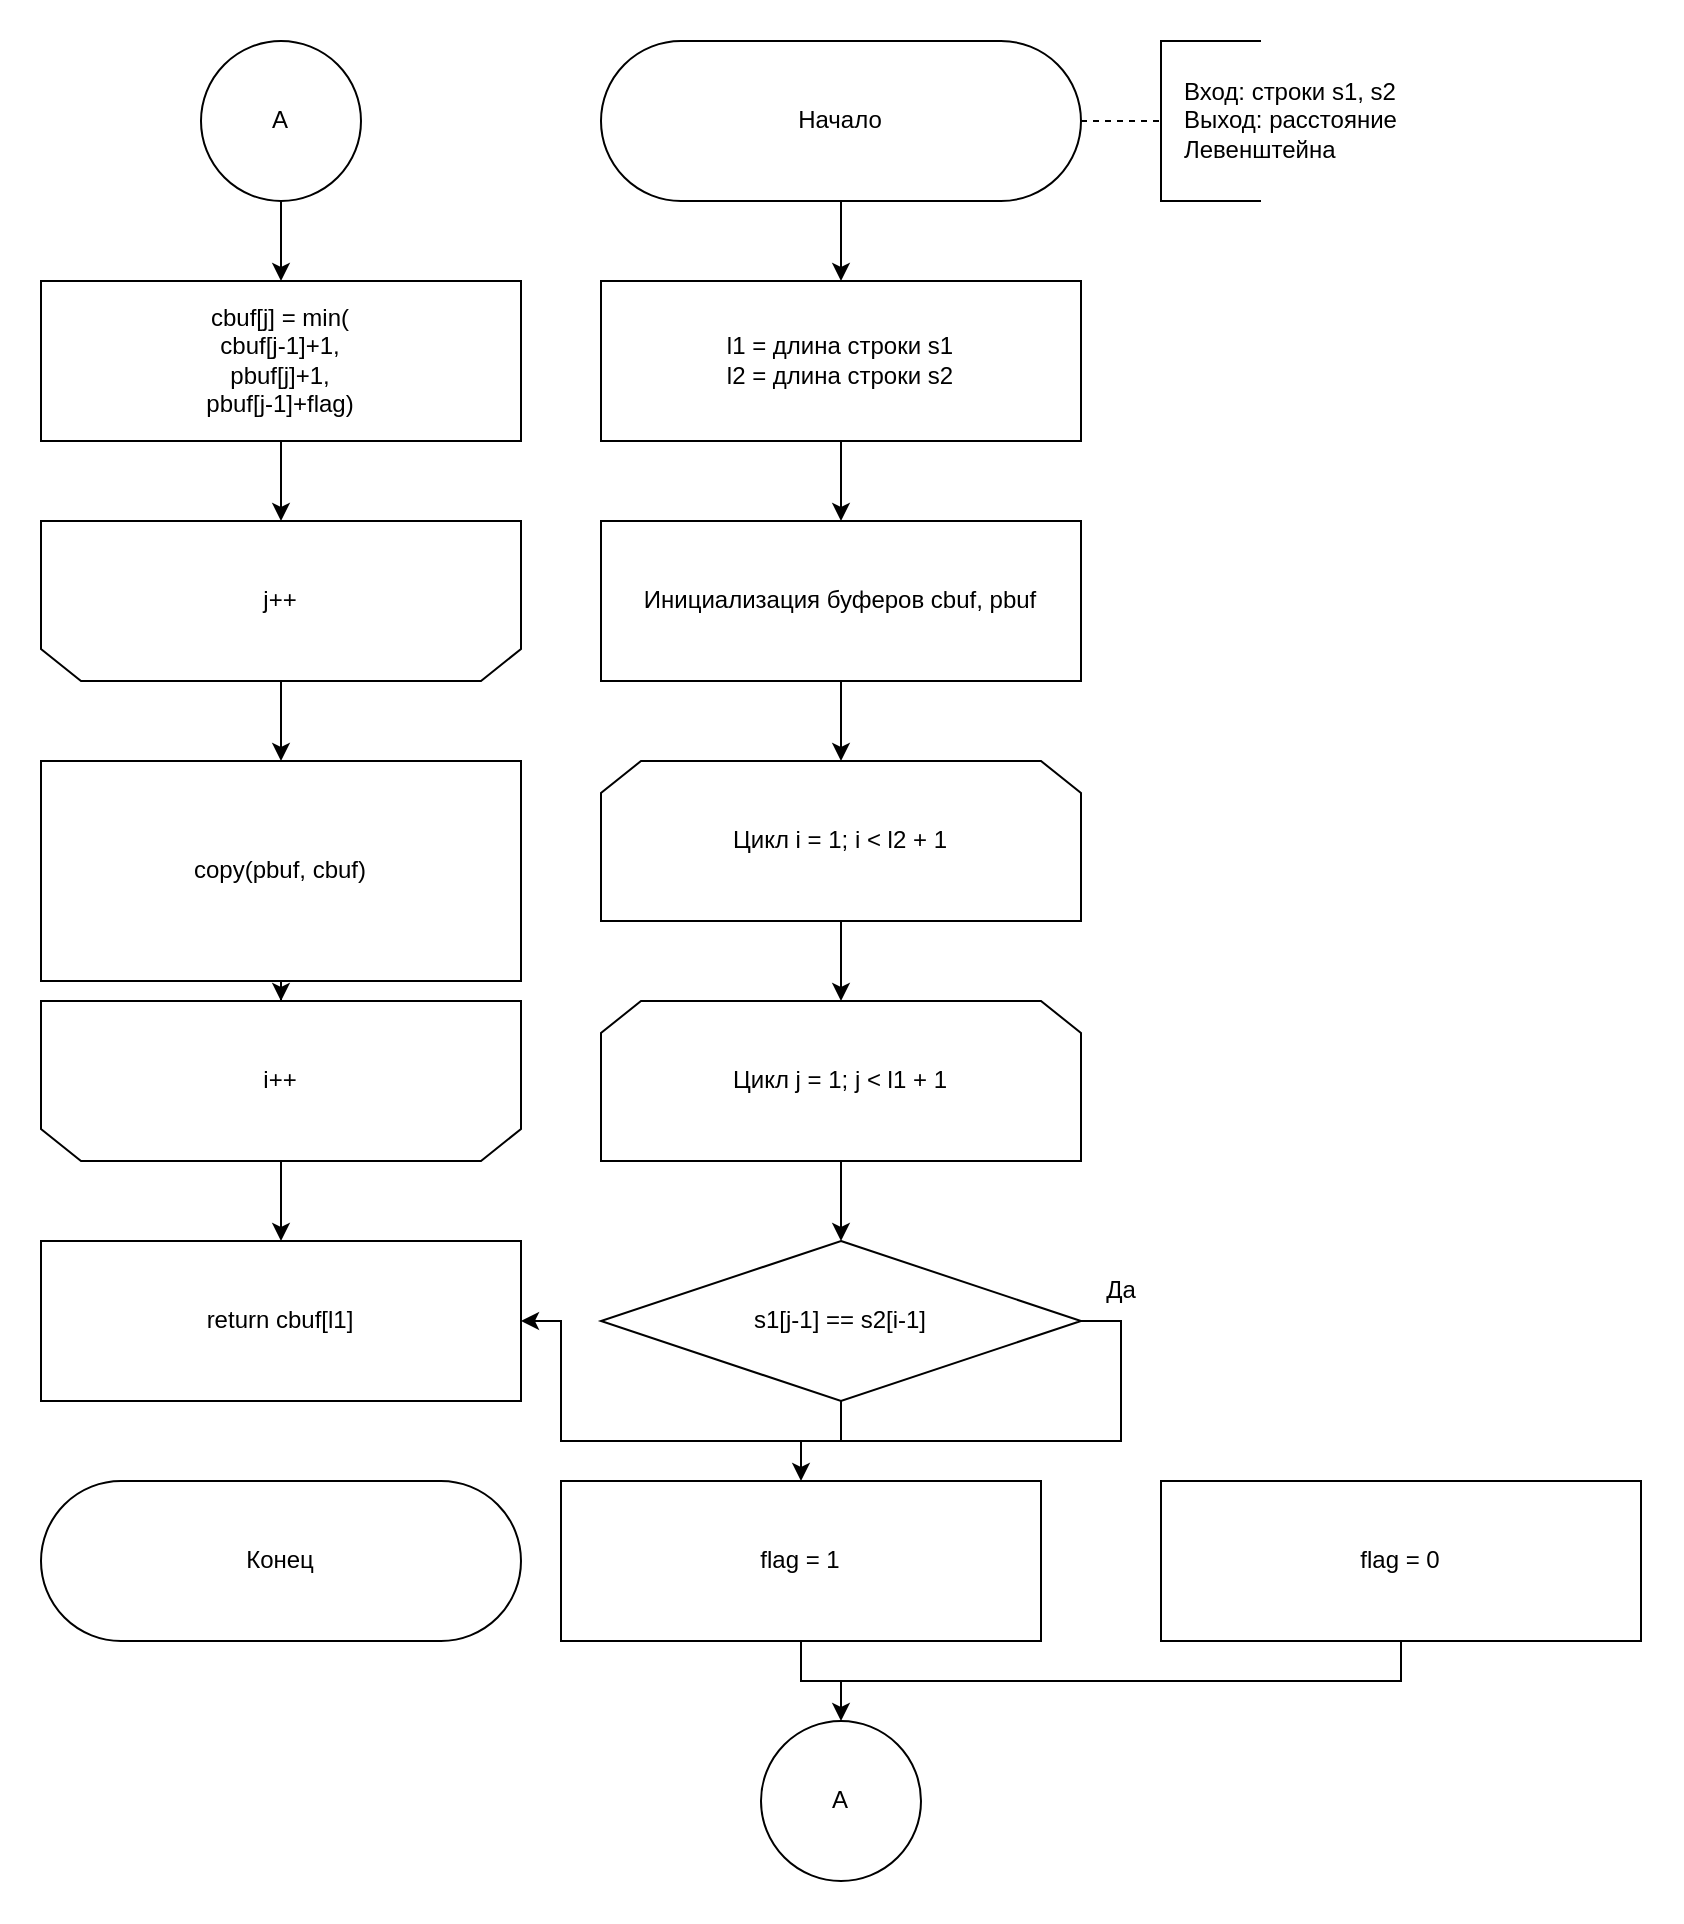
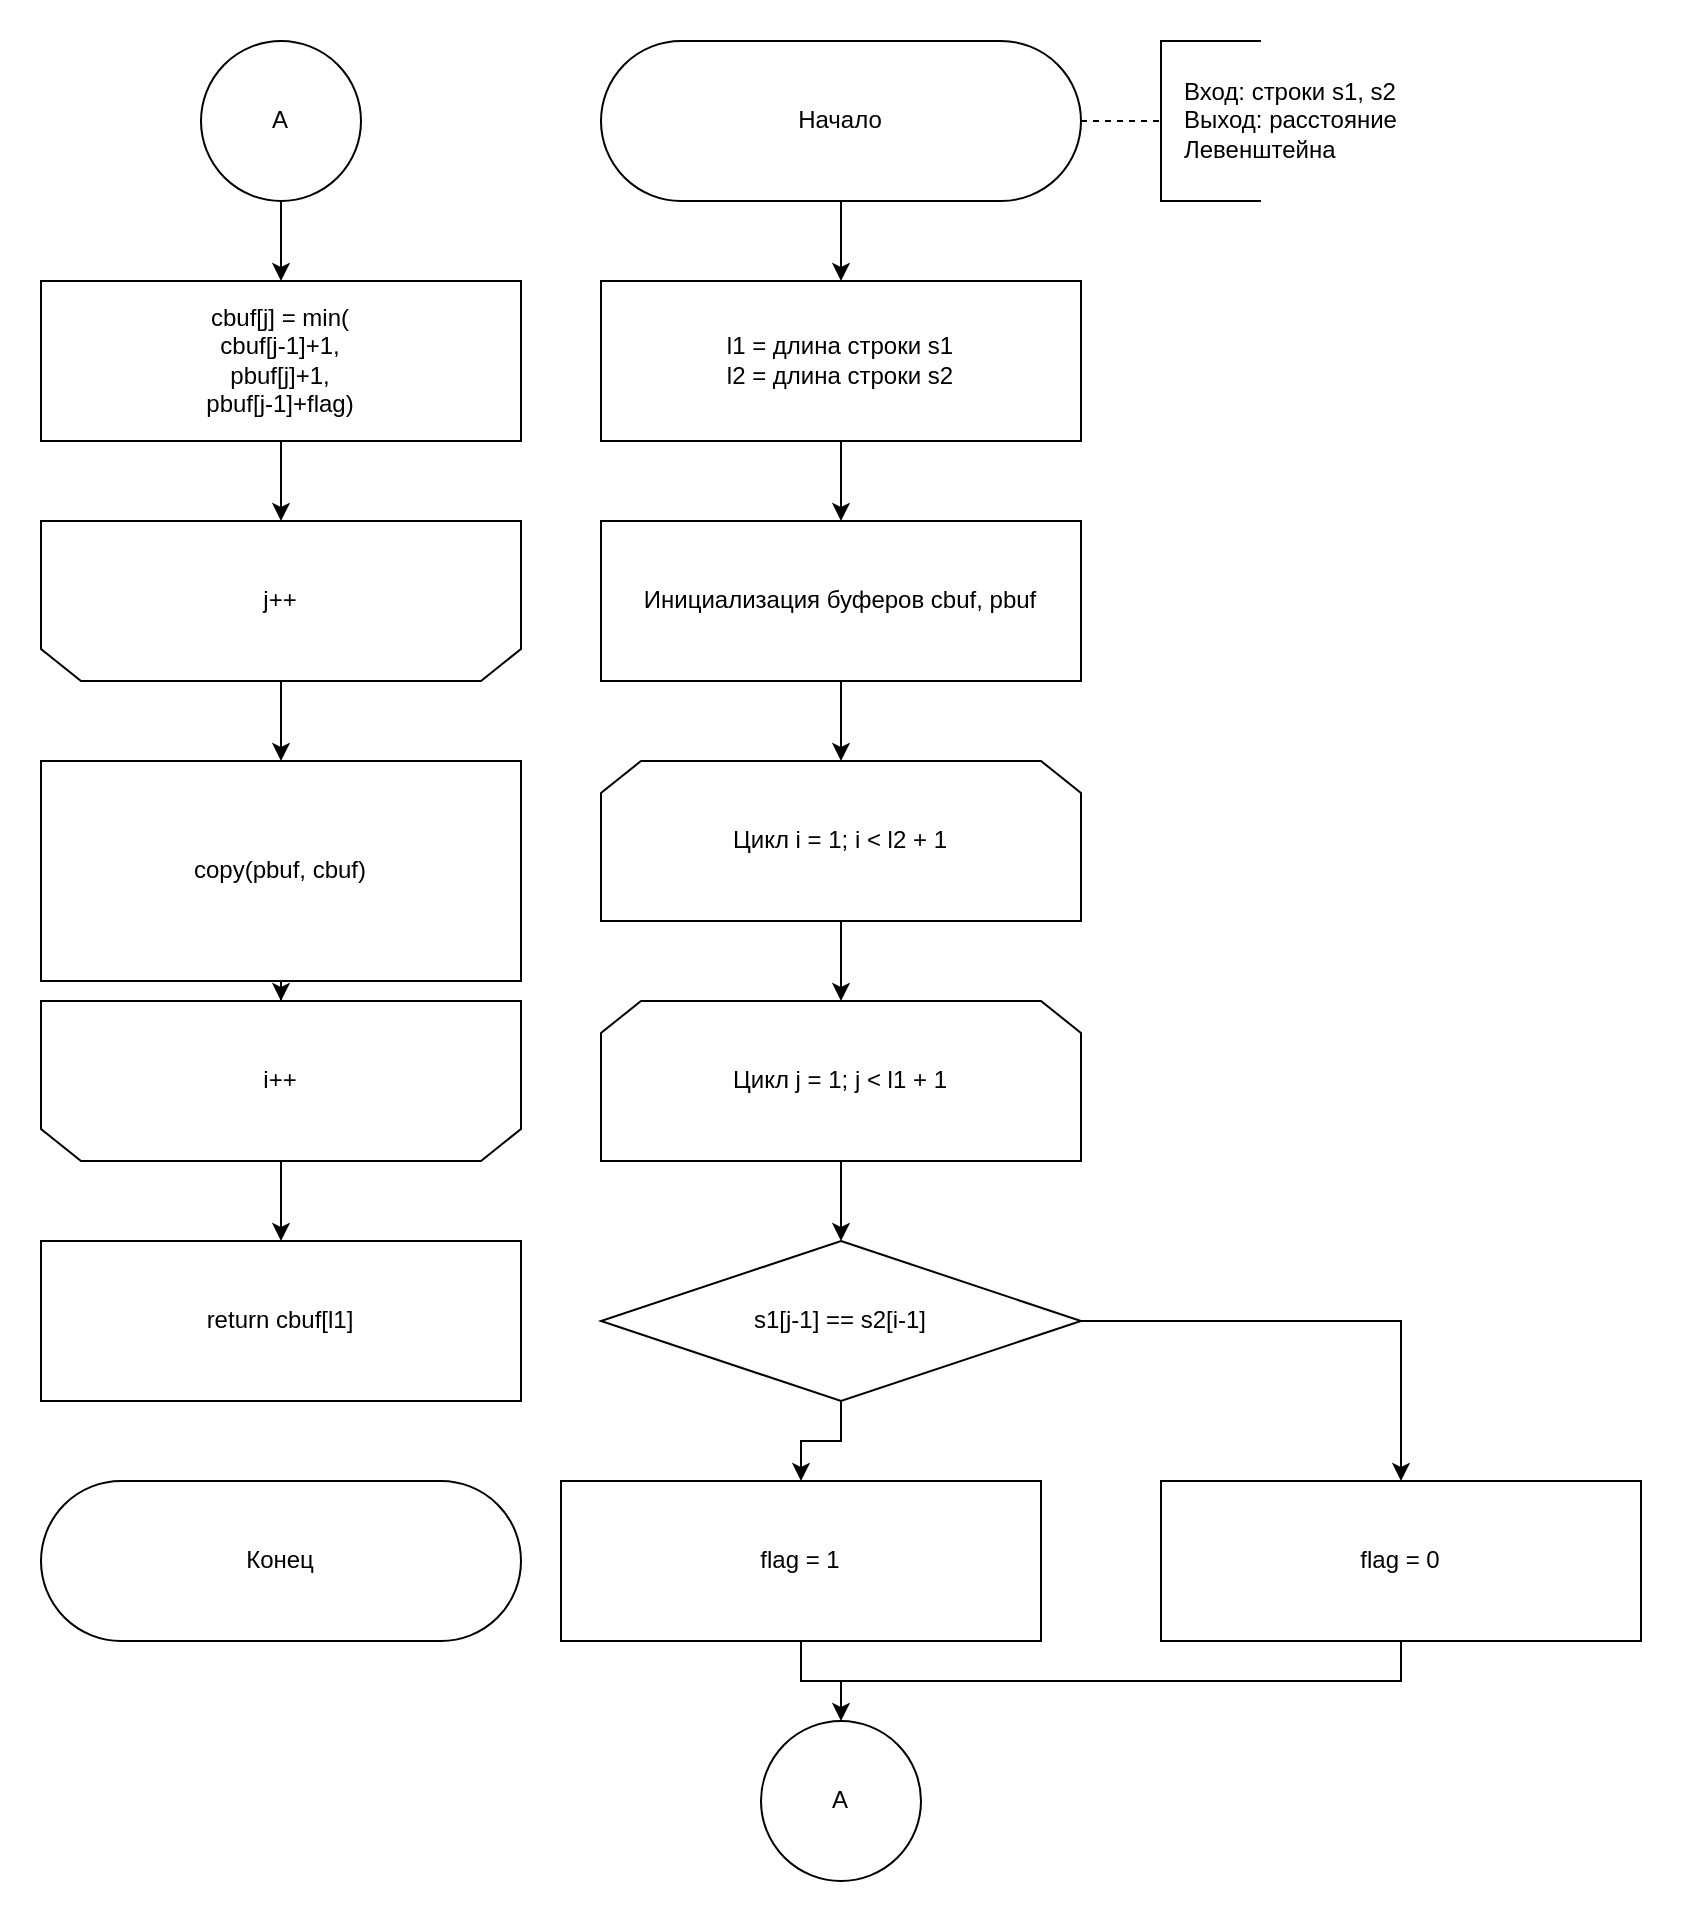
  <mxCell id="0" />
  <mxCell id="1" parent="0" />
  <mxCell id="2" style="edgeStyle=orthogonalEdgeStyle;rounded=0;orthogonalLoop=1;jettySize=auto;html=1;entryX=0.5;entryY=0;entryDx=0;entryDy=0;endArrow=classic;endFill=1;" edge="1" parent="1" source="4" target="6"><mxGeometry relative="1" as="geometry" /></mxCell>
  <mxCell id="3" style="edgeStyle=orthogonalEdgeStyle;rounded=0;orthogonalLoop=1;jettySize=auto;html=1;exitX=1;exitY=0.5;exitDx=0;exitDy=0;entryX=0;entryY=0.5;entryDx=0;entryDy=0;entryPerimeter=0;endArrow=none;endFill=0;dashed=1;" edge="1" parent="1" source="4" target="34"><mxGeometry relative="1" as="geometry" /></mxCell>
  <mxCell id="4" value="Начало" style="rounded=1;whiteSpace=wrap;html=1;shadow=0;arcSize=50;" vertex="1" parent="1"><mxGeometry x="300" y="20" width="240" height="80" as="geometry" /></mxCell>
  <mxCell id="5" style="edgeStyle=orthogonalEdgeStyle;rounded=0;orthogonalLoop=1;jettySize=auto;html=1;exitX=0.5;exitY=1;exitDx=0;exitDy=0;entryX=0.5;entryY=0;entryDx=0;entryDy=0;endArrow=classic;endFill=1;" edge="1" parent="1" source="6" target="12"><mxGeometry relative="1" as="geometry" /></mxCell>
  <mxCell id="6" value="l1 = длина строки s1&lt;br&gt;l2 = длина строки s2" style="rounded=0;whiteSpace=wrap;html=1;shadow=0;" vertex="1" parent="1"><mxGeometry x="300" y="140" width="240" height="80" as="geometry" /></mxCell>
  <mxCell id="7" style="edgeStyle=orthogonalEdgeStyle;rounded=0;orthogonalLoop=1;jettySize=auto;html=1;exitX=0.5;exitY=1;exitDx=0;exitDy=0;entryX=0.5;entryY=0;entryDx=0;entryDy=0;endArrow=classic;endFill=1;" edge="1" parent="1" source="8" target="10"><mxGeometry relative="1" as="geometry" /></mxCell>
  <mxCell id="8" value="Цикл i = 1; i &amp;lt; l2 + 1" style="shape=loopLimit;whiteSpace=wrap;html=1;rounded=0;shadow=0;rotation=0;" vertex="1" parent="1"><mxGeometry x="300" y="380" width="240" height="80" as="geometry" /></mxCell>
  <mxCell id="9" style="edgeStyle=orthogonalEdgeStyle;rounded=0;orthogonalLoop=1;jettySize=auto;html=1;exitX=0.5;exitY=1;exitDx=0;exitDy=0;entryX=0.5;entryY=0;entryDx=0;entryDy=0;endArrow=classic;endFill=1;" edge="1" parent="1" source="10" target="15"><mxGeometry relative="1" as="geometry" /></mxCell>
  <mxCell id="10" value="Цикл j = 1; j &amp;lt; l1 + 1" style="shape=loopLimit;whiteSpace=wrap;html=1;rounded=0;shadow=0;rotation=0;" vertex="1" parent="1"><mxGeometry x="300" y="500" width="240" height="80" as="geometry" /></mxCell>
  <mxCell id="11" style="edgeStyle=orthogonalEdgeStyle;rounded=0;orthogonalLoop=1;jettySize=auto;html=1;exitX=0.5;exitY=1;exitDx=0;exitDy=0;entryX=0.5;entryY=0;entryDx=0;entryDy=0;endArrow=classic;endFill=1;" edge="1" parent="1" source="12" target="8"><mxGeometry relative="1" as="geometry" /></mxCell>
  <mxCell id="12" value="Инициализация буферов cbuf, pbuf" style="rounded=0;whiteSpace=wrap;html=1;shadow=0;" vertex="1" parent="1"><mxGeometry x="300" y="260" width="240" height="80" as="geometry" /></mxCell>
- <mxCell id="13" style="edgeStyle=orthogonalEdgeStyle;rounded=0;orthogonalLoop=1;jettySize=auto;html=1;exitX=1;exitY=0.5;exitDx=0;exitDy=0;" edge="1" parent="1" source="15" target="29"><mxGeometry relative="1" as="geometry" /></mxCell>
+ <mxCell id="13" style="edgeStyle=orthogonalEdgeStyle;rounded=0;orthogonalLoop=1;jettySize=auto;html=1;exitX=1;exitY=0.5;exitDx=0;exitDy=0;" edge="1" parent="1" source="15" target="19"><mxGeometry relative="1" as="geometry" /></mxCell>
  <mxCell id="14" style="edgeStyle=orthogonalEdgeStyle;rounded=0;orthogonalLoop=1;jettySize=auto;html=1;entryX=0.5;entryY=0;entryDx=0;entryDy=0;" edge="1" parent="1" source="15" target="17"><mxGeometry relative="1" as="geometry" /></mxCell>
  <mxCell id="15" value="s1[j-1] == s2[i-1]" style="rhombus;whiteSpace=wrap;html=1;rounded=0;shadow=0;" vertex="1" parent="1"><mxGeometry x="300" y="620" width="240" height="80" as="geometry" /></mxCell>
  <mxCell id="16" style="edgeStyle=orthogonalEdgeStyle;rounded=0;orthogonalLoop=1;jettySize=auto;html=1;endArrow=classic;endFill=1;" edge="1" parent="1" source="17" target="31"><mxGeometry relative="1" as="geometry" /></mxCell>
  <mxCell id="17" value="flag = 1" style="rounded=0;whiteSpace=wrap;html=1;shadow=0;" vertex="1" parent="1"><mxGeometry x="280" y="740" width="240" height="80" as="geometry" /></mxCell>
  <mxCell id="18" style="edgeStyle=orthogonalEdgeStyle;rounded=0;orthogonalLoop=1;jettySize=auto;html=1;endArrow=none;endFill=0;" edge="1" parent="1" source="19"><mxGeometry relative="1" as="geometry"><mxPoint x="420" y="840" as="targetPoint" /><Array as="points"><mxPoint x="700" y="840" /></Array></mxGeometry></mxCell>
  <mxCell id="19" value="flag = 0" style="rounded=0;whiteSpace=wrap;html=1;shadow=0;" vertex="1" parent="1"><mxGeometry x="580" y="740" width="240" height="80" as="geometry" /></mxCell>
- <mxCell id="20" value="Да" style="text;html=1;align=center;verticalAlign=middle;resizable=0;points=[];autosize=1;strokeColor=none;fillColor=none;" vertex="1" parent="1"><mxGeometry x="540" y="630" width="40" height="30" as="geometry" /></mxCell>
  <mxCell id="21" style="edgeStyle=orthogonalEdgeStyle;rounded=0;orthogonalLoop=1;jettySize=auto;html=1;exitX=0.5;exitY=1;exitDx=0;exitDy=0;entryX=0.5;entryY=1;entryDx=0;entryDy=0;" edge="1" parent="1" source="22" target="24"><mxGeometry relative="1" as="geometry" /></mxCell>
  <mxCell id="22" value="cbuf[j] = min(&lt;br&gt;cbuf[j-1]+1,&lt;br&gt;pbuf[j]+1,&lt;br&gt;pbuf[j-1]+flag)" style="rounded=0;whiteSpace=wrap;html=1;shadow=0;" vertex="1" parent="1"><mxGeometry x="20" y="140" width="240" height="80" as="geometry" /></mxCell>
  <mxCell id="23" style="edgeStyle=orthogonalEdgeStyle;rounded=0;orthogonalLoop=1;jettySize=auto;html=1;exitX=0.5;exitY=0;exitDx=0;exitDy=0;entryX=0.5;entryY=0;entryDx=0;entryDy=0;" edge="1" parent="1" source="24" target="26"><mxGeometry relative="1" as="geometry" /></mxCell>
  <mxCell id="24" value="j++" style="shape=loopLimit;whiteSpace=wrap;rounded=0;shadow=0;rotation=0;perimeter=rectanglePerimeter;html=1;horizontal=1;verticalAlign=middle;direction=west;" vertex="1" parent="1"><mxGeometry x="20" y="260" width="240" height="80" as="geometry" /></mxCell>
  <mxCell id="25" style="edgeStyle=orthogonalEdgeStyle;rounded=0;orthogonalLoop=1;jettySize=auto;html=1;entryX=0.5;entryY=1;entryDx=0;entryDy=0;" edge="1" parent="1" source="26" target="28"><mxGeometry relative="1" as="geometry" /></mxCell>
  <mxCell id="26" value="copy(pbuf, cbuf)" style="rounded=0;whiteSpace=wrap;html=1;shadow=0;" vertex="1" parent="1"><mxGeometry x="20" y="380" width="240" height="110" as="geometry" /></mxCell>
  <mxCell id="27" style="edgeStyle=orthogonalEdgeStyle;rounded=0;orthogonalLoop=1;jettySize=auto;html=1;exitX=0.5;exitY=0;exitDx=0;exitDy=0;" edge="1" parent="1" source="28" target="29"><mxGeometry relative="1" as="geometry" /></mxCell>
  <mxCell id="28" value="i++" style="shape=loopLimit;whiteSpace=wrap;rounded=0;shadow=0;rotation=0;perimeter=rectanglePerimeter;html=1;horizontal=1;verticalAlign=middle;direction=west;" vertex="1" parent="1"><mxGeometry x="20" y="500" width="240" height="80" as="geometry" /></mxCell>
  <mxCell id="29" value="return cbuf[l1]" style="rounded=0;whiteSpace=wrap;html=1;shadow=0;" vertex="1" parent="1"><mxGeometry x="20" y="620" width="240" height="80" as="geometry" /></mxCell>
  <mxCell id="30" value="Конец" style="rounded=1;whiteSpace=wrap;html=1;shadow=0;arcSize=50;" vertex="1" parent="1"><mxGeometry x="20" y="740" width="240" height="80" as="geometry" /></mxCell>
  <mxCell id="31" value="A" style="ellipse;whiteSpace=wrap;html=1;aspect=fixed;" vertex="1" parent="1"><mxGeometry x="380" y="860" width="80" height="80" as="geometry" /></mxCell>
  <mxCell id="32" style="edgeStyle=orthogonalEdgeStyle;rounded=0;orthogonalLoop=1;jettySize=auto;html=1;exitX=0.5;exitY=1;exitDx=0;exitDy=0;entryX=0.5;entryY=0;entryDx=0;entryDy=0;endArrow=classic;endFill=1;" edge="1" parent="1" source="33" target="22"><mxGeometry relative="1" as="geometry" /></mxCell>
  <mxCell id="33" value="A" style="ellipse;whiteSpace=wrap;html=1;aspect=fixed;" vertex="1" parent="1"><mxGeometry x="100" y="20" width="80" height="80" as="geometry" /></mxCell>
  <mxCell id="34" value="" style="strokeWidth=1;html=1;shape=mxgraph.flowchart.annotation_1;align=left;pointerEvents=1;rounded=0;shadow=0;" vertex="1" parent="1"><mxGeometry x="580" y="20" width="50" height="80" as="geometry" /></mxCell>
  <mxCell id="35" value="Вход: строки s1, s2&lt;br&gt;Выход: расстояние Левенштейна" style="text;html=1;strokeColor=none;fillColor=none;align=left;verticalAlign=middle;whiteSpace=wrap;rounded=0;" vertex="1" parent="1"><mxGeometry x="590" y="20" width="160" height="80" as="geometry" /></mxCell>
